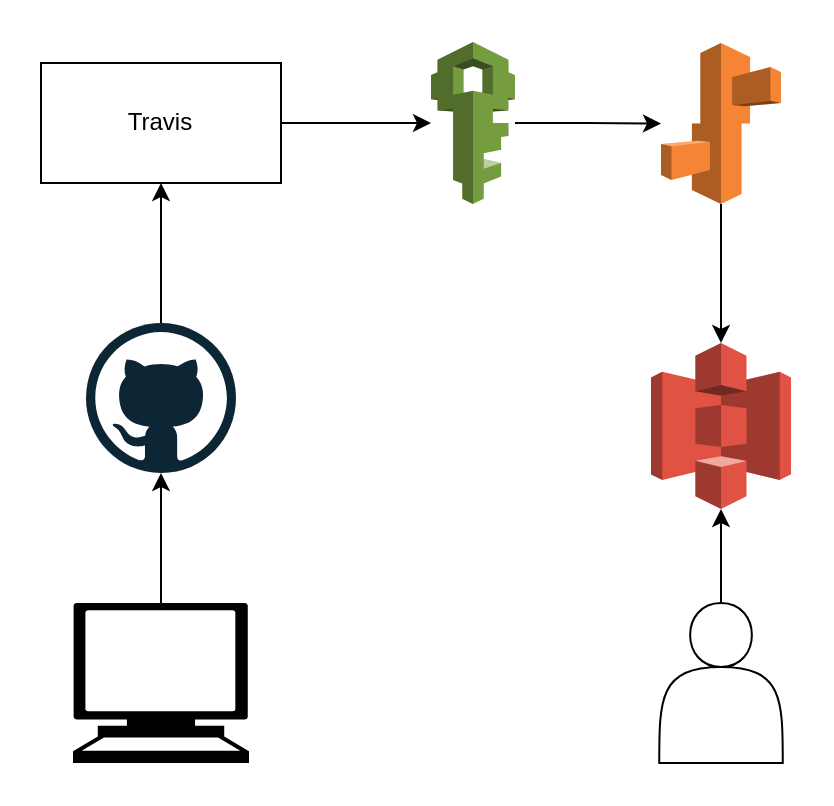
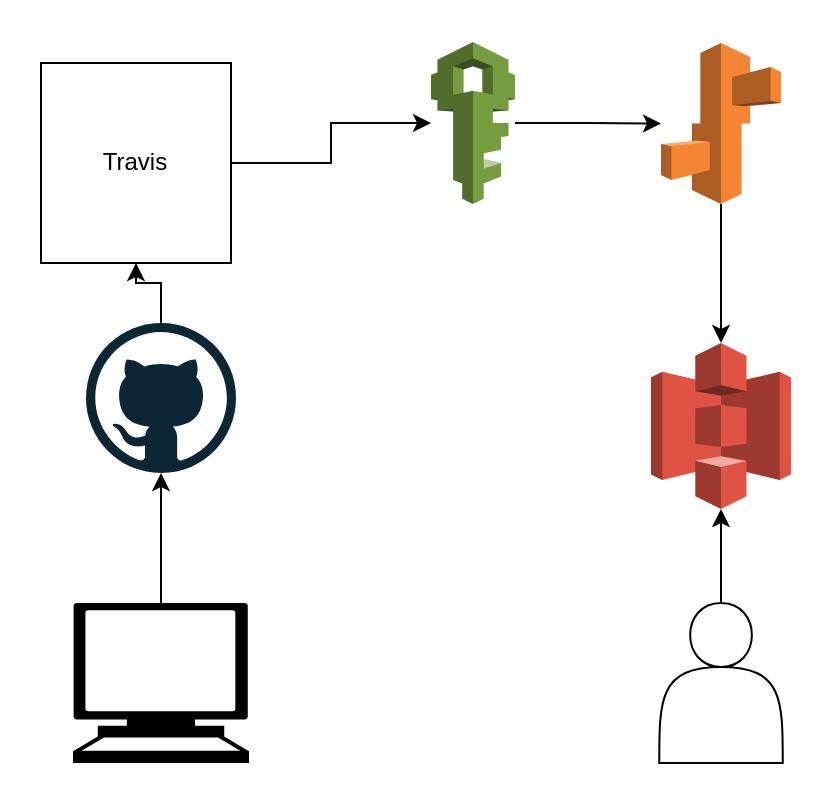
  <mxCell id="0" />
  <mxCell id="1" parent="0" />
  <mxCell id="2" style="edgeStyle=orthogonalEdgeStyle;rounded=0;orthogonalLoop=1;jettySize=auto;html=1;entryX=0.5;entryY=1;entryDx=0;entryDy=0;" edge="1" parent="1" source="3" target="10"><mxGeometry relative="1" as="geometry" /></mxCell>
  <mxCell id="3" value="" style="dashed=0;outlineConnect=0;html=1;align=center;labelPosition=center;verticalLabelPosition=bottom;verticalAlign=top;shape=mxgraph.weblogos.github" vertex="1" parent="1"><mxGeometry x="42.5" y="161" width="75" height="75" as="geometry" /></mxCell>
  <mxCell id="4" style="edgeStyle=orthogonalEdgeStyle;rounded=0;orthogonalLoop=1;jettySize=auto;html=1;" edge="1" parent="1" source="5" target="6"><mxGeometry relative="1" as="geometry" /></mxCell>
  <mxCell id="5" value="" style="outlineConnect=0;dashed=0;verticalLabelPosition=bottom;verticalAlign=top;align=center;html=1;shape=mxgraph.aws3.elastic_beanstalk;fillColor=#F58534;gradientColor=none;" vertex="1" parent="1"><mxGeometry x="330" y="21" width="60" height="80.5" as="geometry" /></mxCell>
  <mxCell id="6" value="" style="outlineConnect=0;dashed=0;verticalLabelPosition=bottom;verticalAlign=top;align=center;html=1;shape=mxgraph.aws3.s3;fillColor=#E05243;gradientColor=none;" vertex="1" parent="1"><mxGeometry x="325" y="171" width="70" height="83" as="geometry" /></mxCell>
  <mxCell id="7" style="edgeStyle=orthogonalEdgeStyle;rounded=0;orthogonalLoop=1;jettySize=auto;html=1;" edge="1" parent="1" source="8" target="5"><mxGeometry relative="1" as="geometry" /></mxCell>
  <mxCell id="8" value="" style="outlineConnect=0;dashed=0;verticalLabelPosition=bottom;verticalAlign=top;align=center;html=1;shape=mxgraph.aws3.iam;fillColor=#759C3E;gradientColor=none;" vertex="1" parent="1"><mxGeometry x="215" y="20.5" width="42" height="81" as="geometry" /></mxCell>
  <mxCell id="9" style="edgeStyle=orthogonalEdgeStyle;rounded=0;orthogonalLoop=1;jettySize=auto;html=1;" edge="1" parent="1" source="10" target="8"><mxGeometry relative="1" as="geometry" /></mxCell>
- <mxCell id="10" value="Travis" style="rounded=0;whiteSpace=wrap;html=1;" vertex="1" parent="1"><mxGeometry x="20" y="31" width="120" height="60" as="geometry" /></mxCell>
+ <mxCell id="10" value="Travis" style="rounded=0;whiteSpace=wrap;html=1;" vertex="1" parent="1"><mxGeometry x="20" y="31" width="95" height="100" as="geometry" /></mxCell>
  <mxCell id="11" style="edgeStyle=orthogonalEdgeStyle;rounded=0;orthogonalLoop=1;jettySize=auto;html=1;" edge="1" parent="1" source="12" target="3"><mxGeometry relative="1" as="geometry" /></mxCell>
  <mxCell id="12" value="" style="shape=mxgraph.signs.tech.computer;html=1;pointerEvents=1;fillColor=#000000;strokeColor=none;verticalLabelPosition=bottom;verticalAlign=top;align=center;" vertex="1" parent="1"><mxGeometry x="36" y="301" width="88" height="80" as="geometry" /></mxCell>
  <mxCell id="13" style="edgeStyle=orthogonalEdgeStyle;rounded=0;orthogonalLoop=1;jettySize=auto;html=1;" edge="1" parent="1" source="14" target="6"><mxGeometry relative="1" as="geometry" /></mxCell>
  <mxCell id="14" value="" style="shape=actor;whiteSpace=wrap;html=1;" vertex="1" parent="1"><mxGeometry x="329.13" y="301" width="61.75" height="80" as="geometry" /></mxCell>
